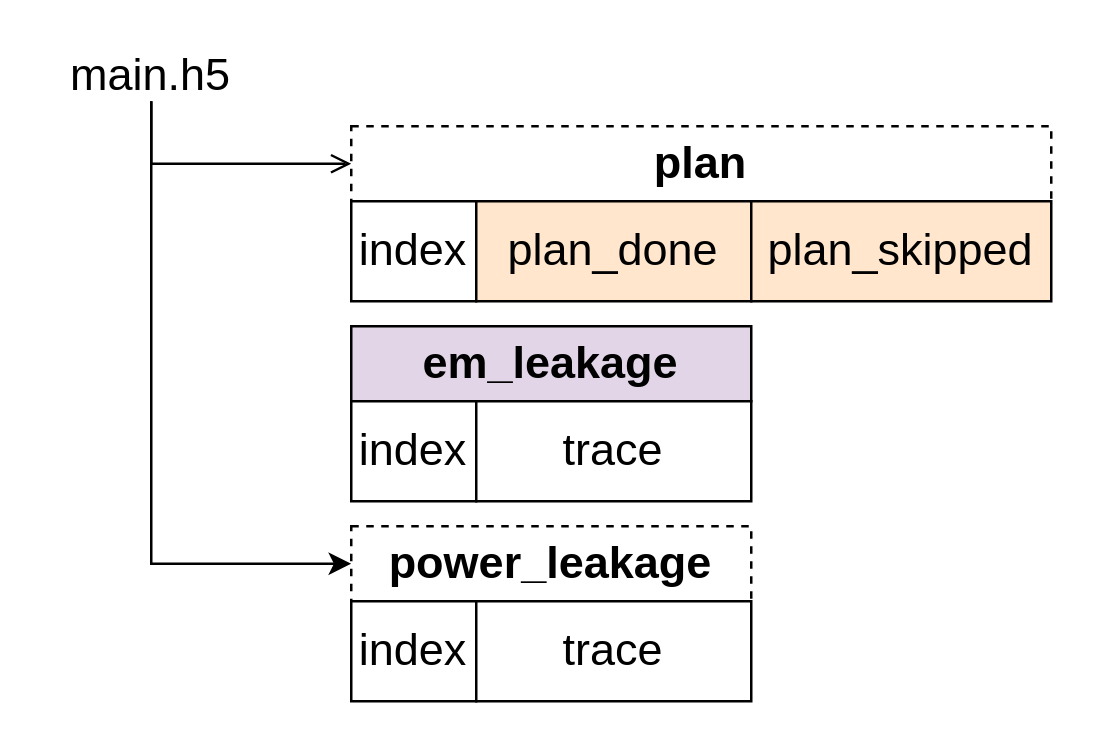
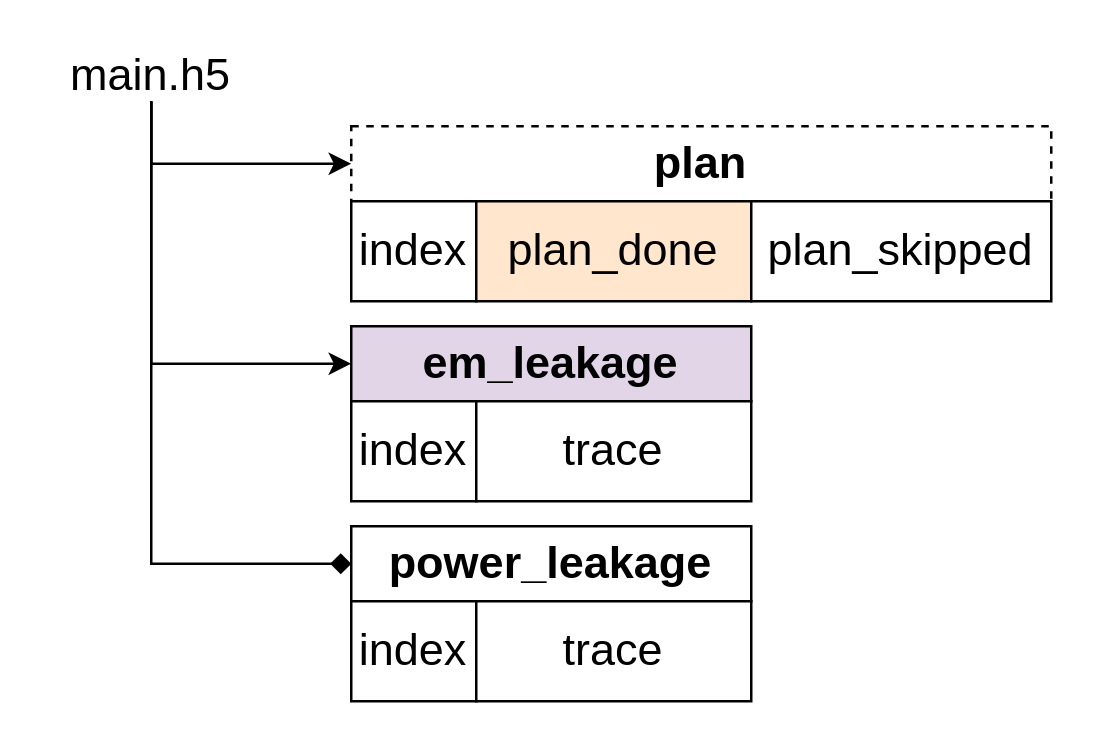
  <mxCell id="0" />
  <mxCell id="1" parent="0" />
- <mxCell id="2" style="edgeStyle=orthogonalEdgeStyle;rounded=0;orthogonalLoop=1;jettySize=auto;html=1;exitX=0.5;exitY=1;exitDx=0;exitDy=0;entryX=0;entryY=0.5;entryDx=0;entryDy=0;fontSize=18;endArrow=open;" edge="1" parent="1" source="5" target="9"><mxGeometry relative="1" as="geometry" /></mxCell>
- <mxCell id="4" style="edgeStyle=orthogonalEdgeStyle;rounded=0;orthogonalLoop=1;jettySize=auto;html=1;exitX=0.5;exitY=1;exitDx=0;exitDy=0;entryX=0;entryY=0.5;entryDx=0;entryDy=0;fontSize=18;" edge="1" parent="1" source="5" target="13"><mxGeometry relative="1" as="geometry" /></mxCell>
+ <mxCell id="2" style="edgeStyle=orthogonalEdgeStyle;rounded=0;orthogonalLoop=1;jettySize=auto;html=1;exitX=0.5;exitY=1;exitDx=0;exitDy=0;entryX=0;entryY=0.5;entryDx=0;entryDy=0;fontSize=18;" edge="1" parent="1" source="5" target="9"><mxGeometry relative="1" as="geometry" /></mxCell>
+ <mxCell id="3" style="edgeStyle=orthogonalEdgeStyle;rounded=0;orthogonalLoop=1;jettySize=auto;html=1;exitX=0.5;exitY=1;exitDx=0;exitDy=0;entryX=0;entryY=0.5;entryDx=0;entryDy=0;fontSize=18;" edge="1" parent="1" source="5" target="6"><mxGeometry relative="1" as="geometry" /></mxCell>
+ <mxCell id="4" style="edgeStyle=orthogonalEdgeStyle;rounded=0;orthogonalLoop=1;jettySize=auto;html=1;exitX=0.5;exitY=1;exitDx=0;exitDy=0;entryX=0;entryY=0.5;entryDx=0;entryDy=0;fontSize=18;endArrow=diamond;" edge="1" parent="1" source="5" target="13"><mxGeometry relative="1" as="geometry" /></mxCell>
  <mxCell id="5" value="main.h5" style="text;html=1;strokeColor=none;fillColor=none;align=center;verticalAlign=middle;whiteSpace=wrap;rounded=0;fontSize=18;fontStyle=0" vertex="1" parent="1"><mxGeometry x="20" y="20" width="80" height="20" as="geometry" /></mxCell>
  <mxCell id="6" value="em_leakage" style="rounded=0;whiteSpace=wrap;html=1;fontSize=18;fontStyle=1;fillColor=#e1d5e7;" vertex="1" parent="1"><mxGeometry x="140" y="130" width="160" height="30" as="geometry" /></mxCell>
  <mxCell id="7" value="index" style="rounded=0;whiteSpace=wrap;html=1;fontSize=18;" vertex="1" parent="1"><mxGeometry x="140" y="160" width="50" height="40" as="geometry" /></mxCell>
  <mxCell id="8" value="trace" style="rounded=0;whiteSpace=wrap;html=1;fontSize=18;" vertex="1" parent="1"><mxGeometry x="190" y="160" width="110" height="40" as="geometry" /></mxCell>
  <mxCell id="9" value="&lt;b&gt;plan&lt;/b&gt;" style="rounded=0;whiteSpace=wrap;html=1;fontSize=18;dashed=1;" vertex="1" parent="1"><mxGeometry x="140" y="50" width="280" height="30" as="geometry" /></mxCell>
  <mxCell id="10" value="index" style="rounded=0;whiteSpace=wrap;html=1;fontSize=18;" vertex="1" parent="1"><mxGeometry x="140" y="80" width="50" height="40" as="geometry" /></mxCell>
  <mxCell id="11" value="plan_done" style="rounded=0;whiteSpace=wrap;html=1;fontSize=18;fillColor=#ffe6cc;" vertex="1" parent="1"><mxGeometry x="190" y="80" width="110" height="40" as="geometry" /></mxCell>
- <mxCell id="12" value="plan_skipped" style="rounded=0;whiteSpace=wrap;html=1;fontSize=18;fillColor=#ffe6cc;" vertex="1" parent="1"><mxGeometry x="300" y="80" width="120" height="40" as="geometry" /></mxCell>
- <mxCell id="13" value="power_leakage" style="rounded=0;whiteSpace=wrap;html=1;fontSize=18;fontStyle=1;dashed=1;" vertex="1" parent="1"><mxGeometry x="140" y="210" width="160" height="30" as="geometry" /></mxCell>
+ <mxCell id="12" value="plan_skipped" style="rounded=0;whiteSpace=wrap;html=1;fontSize=18;" vertex="1" parent="1"><mxGeometry x="300" y="80" width="120" height="40" as="geometry" /></mxCell>
+ <mxCell id="13" value="power_leakage" style="rounded=0;whiteSpace=wrap;html=1;fontSize=18;fontStyle=1" vertex="1" parent="1"><mxGeometry x="140" y="210" width="160" height="30" as="geometry" /></mxCell>
  <mxCell id="14" value="index" style="rounded=0;whiteSpace=wrap;html=1;fontSize=18;" vertex="1" parent="1"><mxGeometry x="140" y="240" width="50" height="40" as="geometry" /></mxCell>
  <mxCell id="15" value="trace" style="rounded=0;whiteSpace=wrap;html=1;fontSize=18;" vertex="1" parent="1"><mxGeometry x="190" y="240" width="110" height="40" as="geometry" /></mxCell>
